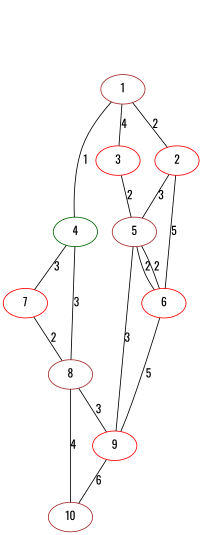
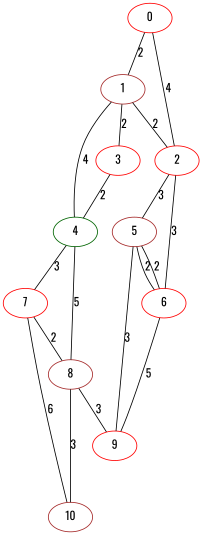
  graph {
    fontname=Oswald
    node [color=red fontname=Oswald weight=1]
    edge [fontname=Oswald]
    1 [color=brown]
+   0
    2
    3
    4 [color=darkgreen]
    5 [color=brown]
    6
    7
    8 [color=brown]
    9
    10 [color=brown]
    1 -- 2 [label=2]
-   1 -- 3 [label=4]
-   1 -- 4 [label=1]
+   1 -- 3 [label=2]
+   1 -- 4 [label=4]
+   0 -- 1 [label=2]
+   0 -- 2 [label=4]
    2 -- 5 [label=3]
-   2 -- 6 [label=5]
-   3 -- 5 [label=2]
+   2 -- 6 [label=3]
+   3 -- 4 [label=2]
    4 -- 7 [label=3]
-   4 -- 8 [label=3]
+   4 -- 8 [label=5]
    5 -- 6 [label=2]
    5 -- 6 [label=2]
    5 -- 9 [label=3]
    6 -- 9 [label=5]
    7 -- 8 [label=2]
    8 -- 9 [label=3]
-   8 -- 10 [label=4]
-   9 -- 10 [label=6]
+   8 -- 10 [label=3]
+   7 -- 10 [label=6]
  }
